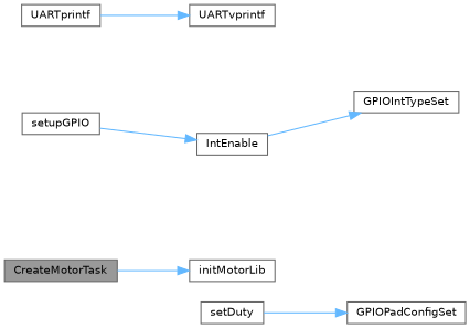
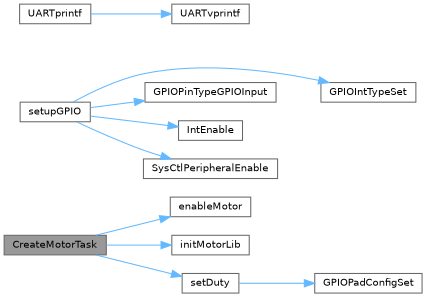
  digraph {
    rankdir=LR
    node [color=grey40 fillcolor=white fontname=Helvetica fontsize=10 shape=box style=filled]
    edge [color=steelblue1 fontname=Helvetica fontsize=10 labelfontname=Helvetica labelfontsize=10 style=solid]
    n1 [color=gray40 fillcolor=grey60 fontcolor=black height=0.2 label=CreateMotorTask width=0.4]
+   n2 [height=0.2 label=enableMotor width=0.4]
    n3 [height=0.2 label=initMotorLib width=0.4]
    n4 [height=0.2 label=setDuty width=0.4]
    n5 [height=0.2 label=GPIOPadConfigSet width=0.4]
    n6 [height=0.2 label=setupGPIO width=0.4]
    n7 [height=0.2 label=GPIOIntTypeSet width=0.4]
+   n8 [height=0.2 label=GPIOPinTypeGPIOInput width=0.4]
    n9 [height=0.2 label=IntEnable width=0.4]
+   n10 [height=0.2 label=SysCtlPeripheralEnable width=0.4]
    n11 [height=0.2 label=UARTprintf width=0.4]
    n12 [height=0.2 label=UARTvprintf width=0.4]
+   n1 -> n2
    n1 -> n3
+   n1 -> n4
    n4 -> n5
-   n9 -> n7
+   n6 -> n7
+   n6 -> n8
    n6 -> n9
+   n6 -> n10
    n11 -> n12
  }
